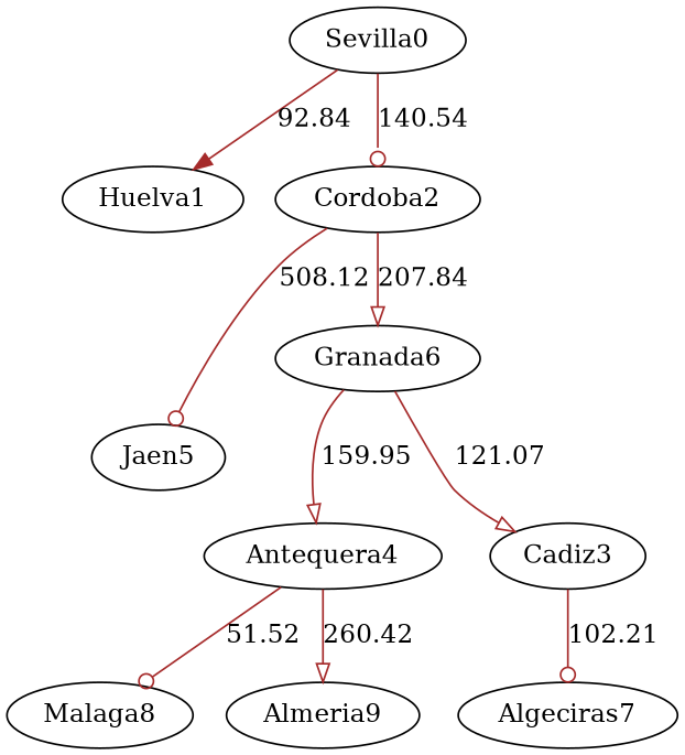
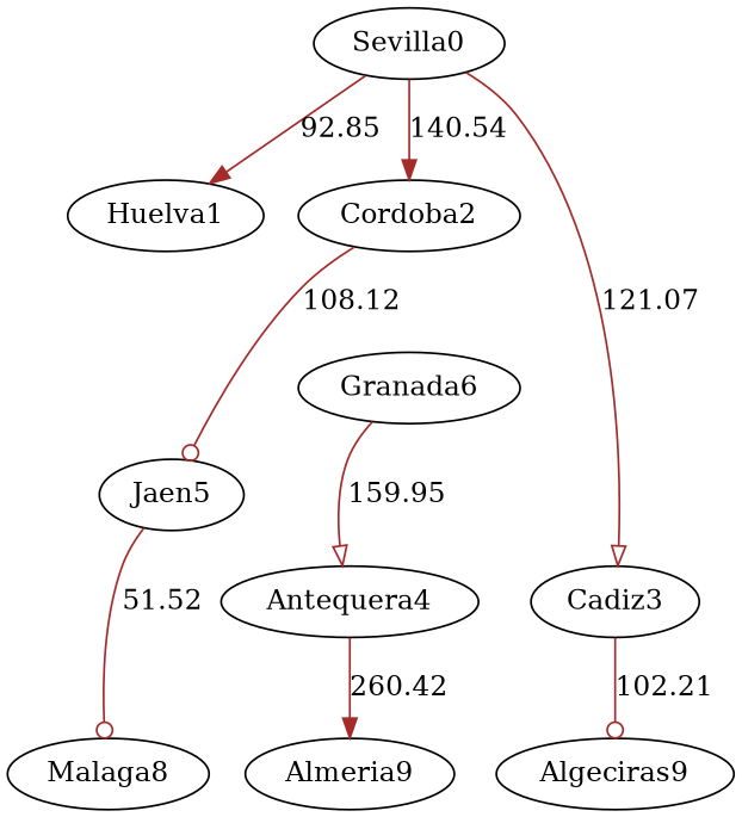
  strict digraph {
    edge [arrowhead=normal color=brown]
    n1 [label=Sevilla0]
    n2 [label=Huelva1]
    n3 [label=Cordoba2]
    n4 [label=Cadiz3]
    n5 [label=Jaen5]
    n6 [label=Granada6]
-   n7 [label=Algeciras7]
+   n7 [label=Algeciras9]
    n8 [label=Antequera4]
    n9 [label=Malaga8]
    n10 [label=Almeria9]
-   n1 -> n2 [label=92.84]
-   n1 -> n3 [arrowhead=odot label=140.54]
-   n6 -> n4 [arrowhead=onormal label=121.07]
-   n3 -> n5 [arrowhead=odot label=508.12]
-   n3 -> n6 [arrowhead=onormal label=207.84]
+   n1 -> n2 [label=92.85]
+   n1 -> n3 [label=140.54]
+   n1 -> n4 [arrowhead=onormal label=121.07]
+   n3 -> n5 [arrowhead=odot label=108.12]
    n4 -> n7 [arrowhead=odot label=102.21]
    n6 -> n8 [arrowhead=onormal label=159.95]
-   n8 -> n9 [arrowhead=odot label=51.52]
-   n8 -> n10 [arrowhead=onormal label=260.42]
+   n5 -> n9 [arrowhead=odot label=51.52]
+   n8 -> n10 [label=260.42]
  }
